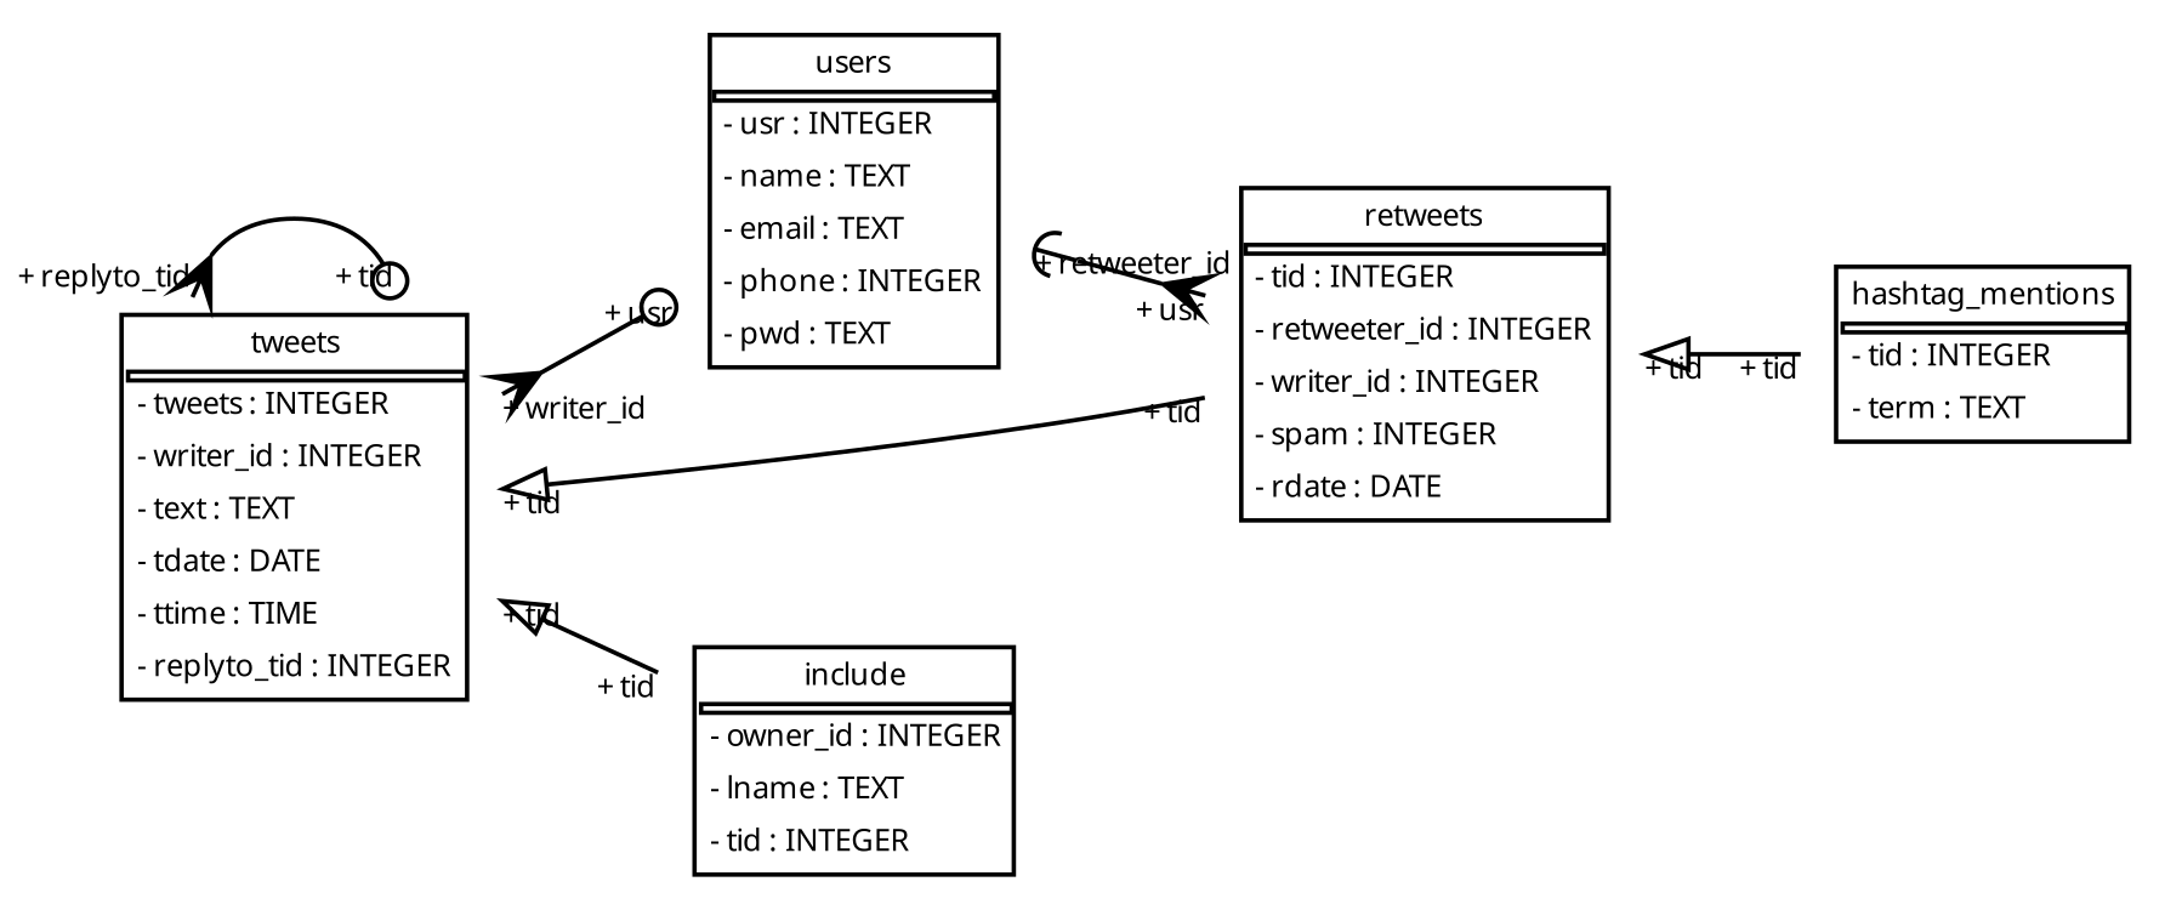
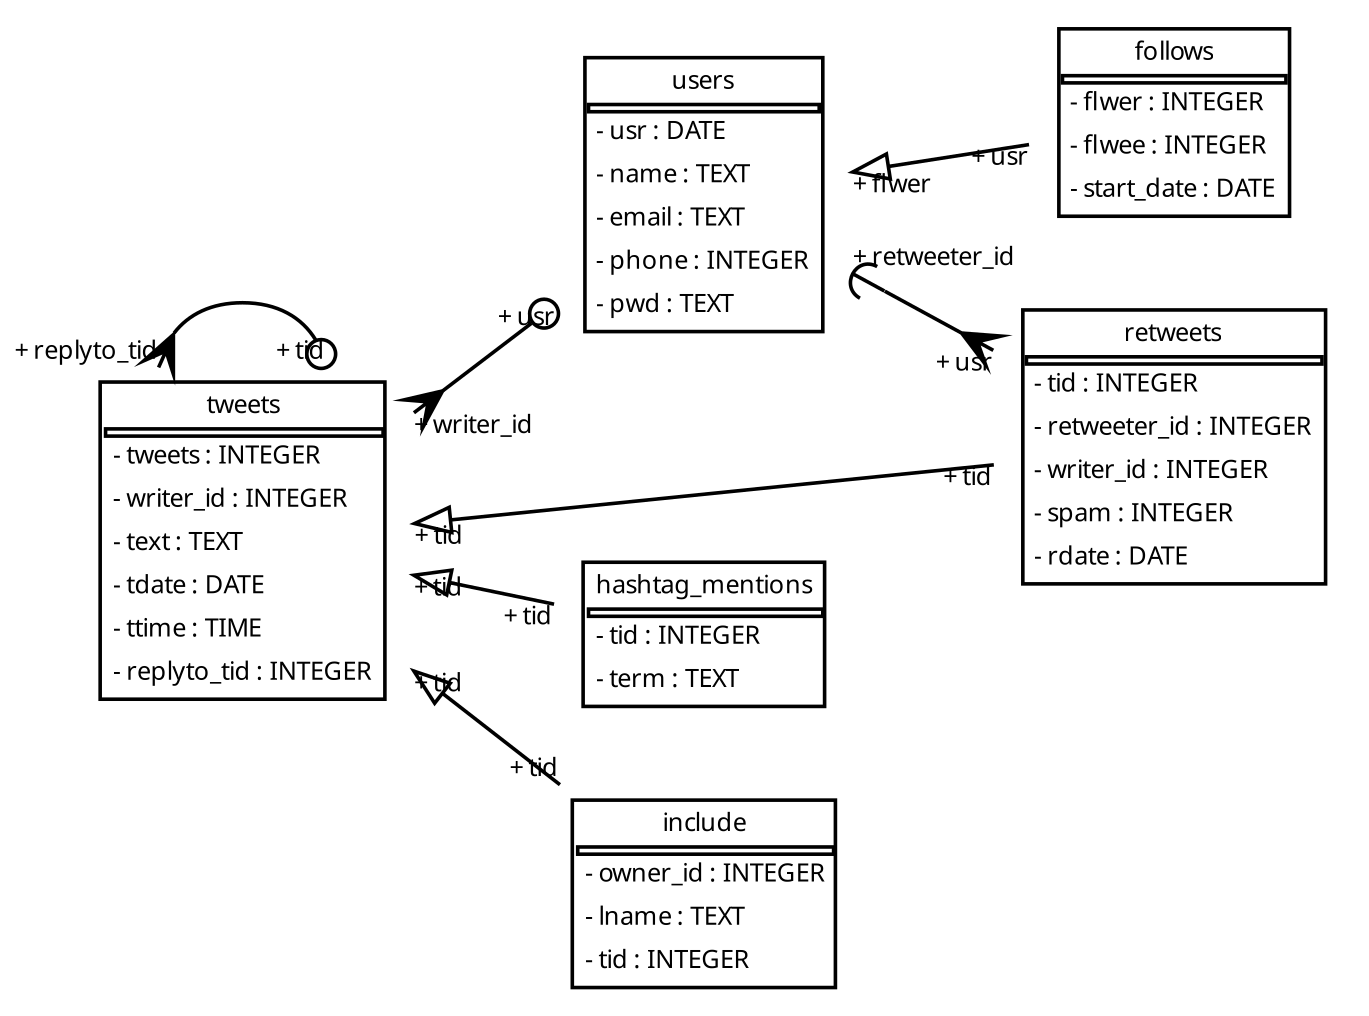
  digraph {
    concentrate=True
    fontname="Noto Sans"
    prog=dot
    rankdir=LR
    node [fontname="Noto Sans" fontsize=7.0 shape=plaintext]
    edge [arrowhead=none arrowtail=empty dir=both fontname="Noto Sans" fontsize=7.0 headlabel="+ usr" taillabel="+ tid"]
-   n2 [label=<<TABLE BORDER="1" CELLBORDER="0" CELLSPACING="0"><TR><TD ALIGN="CENTER">users</TD></TR><TR><TD BORDER="1" CELLPADDING="0"></TD></TR><TR><TD ALIGN="LEFT" PORT="usr">- usr : INTEGER</TD></TR><TR><TD ALIGN="LEFT" PORT="name">- name : TEXT</TD></TR><TR><TD ALIGN="LEFT" PORT="email">- email : TEXT</TD></TR><TR><TD ALIGN="LEFT" PORT="phone">- phone : INTEGER</TD></TR><TR><TD ALIGN="LEFT" PORT="pwd">- pwd : TEXT</TD></TR></TABLE>>]
+   n1 [label=<<TABLE BORDER="1" CELLBORDER="0" CELLSPACING="0"><TR><TD ALIGN="CENTER">follows</TD></TR><TR><TD BORDER="1" CELLPADDING="0"></TD></TR><TR><TD ALIGN="LEFT" PORT="flwer">- flwer : INTEGER</TD></TR><TR><TD ALIGN="LEFT" PORT="flwee">- flwee : INTEGER</TD></TR><TR><TD ALIGN="LEFT" PORT="start_date">- start_date : DATE</TD></TR></TABLE>>]
+   n2 [label=<<TABLE BORDER="1" CELLBORDER="0" CELLSPACING="0"><TR><TD ALIGN="CENTER">users</TD></TR><TR><TD BORDER="1" CELLPADDING="0"></TD></TR><TR><TD ALIGN="LEFT" PORT="usr">- usr : DATE</TD></TR><TR><TD ALIGN="LEFT" PORT="name">- name : TEXT</TD></TR><TR><TD ALIGN="LEFT" PORT="email">- email : TEXT</TD></TR><TR><TD ALIGN="LEFT" PORT="phone">- phone : INTEGER</TD></TR><TR><TD ALIGN="LEFT" PORT="pwd">- pwd : TEXT</TD></TR></TABLE>>]
    n3 [label=<<TABLE BORDER="1" CELLBORDER="0" CELLSPACING="0"><TR><TD ALIGN="CENTER">retweets</TD></TR><TR><TD BORDER="1" CELLPADDING="0"></TD></TR><TR><TD ALIGN="LEFT" PORT="tid">- tid : INTEGER</TD></TR><TR><TD ALIGN="LEFT" PORT="retweeter_id">- retweeter_id : INTEGER</TD></TR><TR><TD ALIGN="LEFT" PORT="writer_id">- writer_id : INTEGER</TD></TR><TR><TD ALIGN="LEFT" PORT="spam">- spam : INTEGER</TD></TR><TR><TD ALIGN="LEFT" PORT="rdate">- rdate : DATE</TD></TR></TABLE>>]
    n4 [label=<<TABLE BORDER="1" CELLBORDER="0" CELLSPACING="0"><TR><TD ALIGN="CENTER">hashtag_mentions</TD></TR><TR><TD BORDER="1" CELLPADDING="0"></TD></TR><TR><TD ALIGN="LEFT" PORT="tid">- tid : INTEGER</TD></TR><TR><TD ALIGN="LEFT" PORT="term">- term : TEXT</TD></TR></TABLE>>]
    n5 [label=<<TABLE BORDER="1" CELLBORDER="0" CELLSPACING="0"><TR><TD ALIGN="CENTER">tweets</TD></TR><TR><TD BORDER="1" CELLPADDING="0"></TD></TR><TR><TD ALIGN="LEFT" PORT="tid">- tweets : INTEGER</TD></TR><TR><TD ALIGN="LEFT" PORT="writer_id">- writer_id : INTEGER</TD></TR><TR><TD ALIGN="LEFT" PORT="text">- text : TEXT</TD></TR><TR><TD ALIGN="LEFT" PORT="tdate">- tdate : DATE</TD></TR><TR><TD ALIGN="LEFT" PORT="ttime">- ttime : TIME</TD></TR><TR><TD ALIGN="LEFT" PORT="replyto_tid">- replyto_tid : INTEGER</TD></TR></TABLE>>]
    n6 [label=<<TABLE BORDER="1" CELLBORDER="0" CELLSPACING="0"><TR><TD ALIGN="CENTER">include</TD></TR><TR><TD BORDER="1" CELLPADDING="0"></TD></TR><TR><TD ALIGN="LEFT" PORT="owner_id">- owner_id : INTEGER</TD></TR><TR><TD ALIGN="LEFT" PORT="lname">- lname : TEXT</TD></TR><TR><TD ALIGN="LEFT" PORT="tid">- tid : INTEGER</TD></TR></TABLE>>]
+   n2 -> n1 [taillabel="+ flwer"]
+   n2 -> n1 [taillabel="+ flwee"]
    n2 -> n3 [taillabel="+ retweeter_id"]
    n3 -> n2 [arrowhead=odot arrowtail=crow taillabel="+ writer_id"]
    n5 -> n2 [arrowhead=odot arrowtail=crow taillabel="+ writer_id"]
    n5 -> n3 [headlabel="+ tid"]
-   n3 -> n4 [headlabel="+ tid"]
+   n5 -> n4 [headlabel="+ tid"]
    n5 -> n5 [arrowhead=odot arrowtail=crow headlabel="+ tid" taillabel="+ replyto_tid"]
    n5 -> n6 [headlabel="+ tid"]
  }
